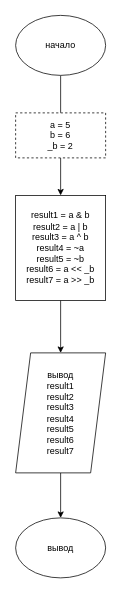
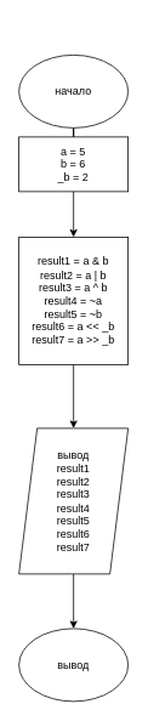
  <mxCell id="0" />
  <mxCell id="1" parent="0" />
  <mxCell id="2" style="edgeStyle=orthogonalEdgeStyle;rounded=0;orthogonalLoop=1;jettySize=auto;html=1;entryX=0.5;entryY=0;entryDx=0;entryDy=0;endArrow=none;" edge="1" parent="1" source="3" target="5"><mxGeometry relative="1" as="geometry" /></mxCell>
- <mxCell id="3" value="начало" style="ellipse;whiteSpace=wrap;html=1;" vertex="1" parent="1"><mxGeometry x="20" y="20" width="120" height="80" as="geometry" /></mxCell>
+ <mxCell id="3" value="начало" style="ellipse;whiteSpace=wrap;html=1;" vertex="1" parent="1"><mxGeometry x="20" y="60" width="120" height="80" as="geometry" /></mxCell>
  <mxCell id="4" style="edgeStyle=orthogonalEdgeStyle;rounded=0;orthogonalLoop=1;jettySize=auto;html=1;entryX=0.5;entryY=0;entryDx=0;entryDy=0;" edge="1" parent="1" source="5" target="7"><mxGeometry relative="1" as="geometry" /></mxCell>
- <mxCell id="5" value="a = 5&lt;br&gt;b = 6&lt;br&gt;_b = 2" style="rounded=0;whiteSpace=wrap;html=1;dashed=1;" vertex="1" parent="1"><mxGeometry x="20" y="150" width="120" height="60" as="geometry" /></mxCell>
+ <mxCell id="5" value="a = 5&lt;br&gt;b = 6&lt;br&gt;_b = 2" style="rounded=0;whiteSpace=wrap;html=1;" vertex="1" parent="1"><mxGeometry x="20" y="150" width="120" height="60" as="geometry" /></mxCell>
  <mxCell id="6" style="edgeStyle=orthogonalEdgeStyle;rounded=0;orthogonalLoop=1;jettySize=auto;html=1;exitX=0.5;exitY=1;exitDx=0;exitDy=0;" edge="1" parent="1" source="7" target="9"><mxGeometry relative="1" as="geometry" /></mxCell>
  <mxCell id="7" value="&lt;div&gt;&lt;span&gt;result1 = a &amp;amp; b&lt;/span&gt;&lt;/div&gt;&lt;div&gt;&lt;span&gt;result2 = a | b&lt;/span&gt;&lt;/div&gt;&lt;div&gt;&lt;span&gt;result3 = a ^ b&lt;/span&gt;&lt;/div&gt;&lt;div&gt;&lt;span&gt;result4 = ~a&lt;/span&gt;&lt;/div&gt;&lt;div&gt;&lt;span&gt;result5 = ~b&lt;/span&gt;&lt;/div&gt;&lt;div&gt;&lt;span&gt;result6 = a &amp;lt;&amp;lt; _b&lt;/span&gt;&lt;/div&gt;&lt;div&gt;&lt;span&gt;result7 = a &amp;gt;&amp;gt; _b&lt;/span&gt;&lt;/div&gt;" style="rounded=0;whiteSpace=wrap;html=1;align=center;" vertex="1" parent="1"><mxGeometry x="20" y="260" width="120" height="140" as="geometry" /></mxCell>
  <mxCell id="8" style="edgeStyle=orthogonalEdgeStyle;rounded=0;orthogonalLoop=1;jettySize=auto;html=1;entryX=0.5;entryY=0;entryDx=0;entryDy=0;" edge="1" parent="1" source="9" target="10"><mxGeometry relative="1" as="geometry" /></mxCell>
  <mxCell id="9" value="вывод&lt;br&gt;result1&lt;br&gt;result2&lt;br&gt;result3&lt;br&gt;result4&lt;br&gt;result5&lt;br&gt;result6&lt;br&gt;result7" style="shape=parallelogram;perimeter=parallelogramPerimeter;whiteSpace=wrap;html=1;fixedSize=1;" vertex="1" parent="1"><mxGeometry x="20" y="470" width="120" height="160" as="geometry" /></mxCell>
  <mxCell id="10" value="вывод" style="ellipse;whiteSpace=wrap;html=1;" vertex="1" parent="1"><mxGeometry x="20" y="690" width="120" height="80" as="geometry" /></mxCell>
